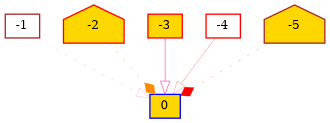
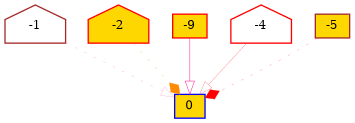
  digraph {
    node [color=red fillcolor=gold fontsize=9 shape=box style=filled]
    edge [arrowhead=onormal color=deeppink style=dotted]
-   -1 [color=brown fillcolor=white height=0.2 width=0.2]
+   -1 [color=brown fillcolor=white height=0.2 shape=house width=0.2]
    0 [color=blue height=0.2 width=0.2]
    -2 [height=0.2 shape=house width=0.2]
-   -3 [height=0.2 width=0.2]
-   -4 [fillcolor=white height=0.2 width=0.2]
-   -5 [color=brown height=0.2 shape=house width=0.2]
+   -3 [height=0.2 width=0.2 label=-9]
+   -4 [fillcolor=white height=0.2 shape=house width=0.2]
+   -5 [color=brown height=0.2 width=0.2]
    -1 -> 0 [penwidth=0.10442597497603913]
    -2 -> 0 [arrowhead=diamond color=darkorange penwidth=0.15909165411463466]
    -3 -> 0 [penwidth=0.3670362759813034 style=solid]
    -4 -> 0 [color=red penwidth=0.15284453344164275 style=solid]
    -5 -> 0 [arrowhead=diamond color=red penwidth=0.13283900737455956]
  }
